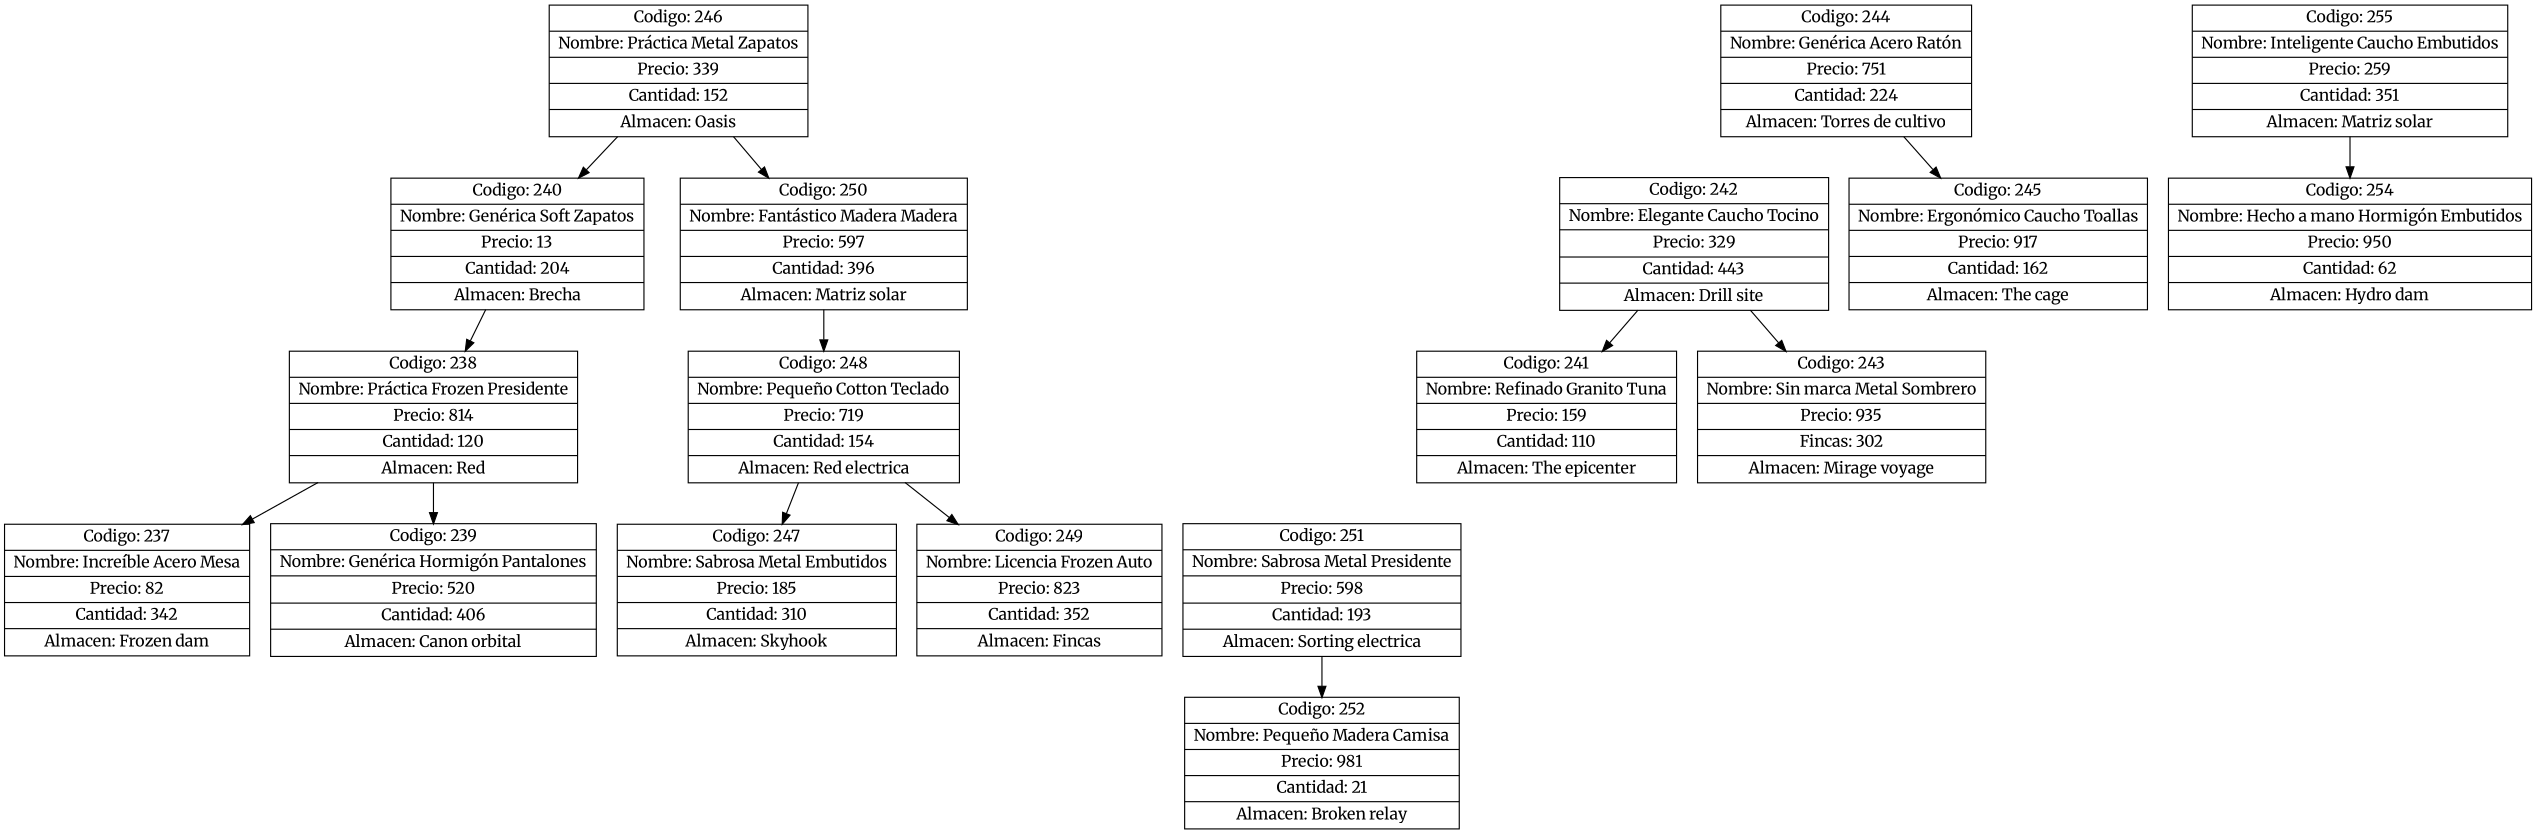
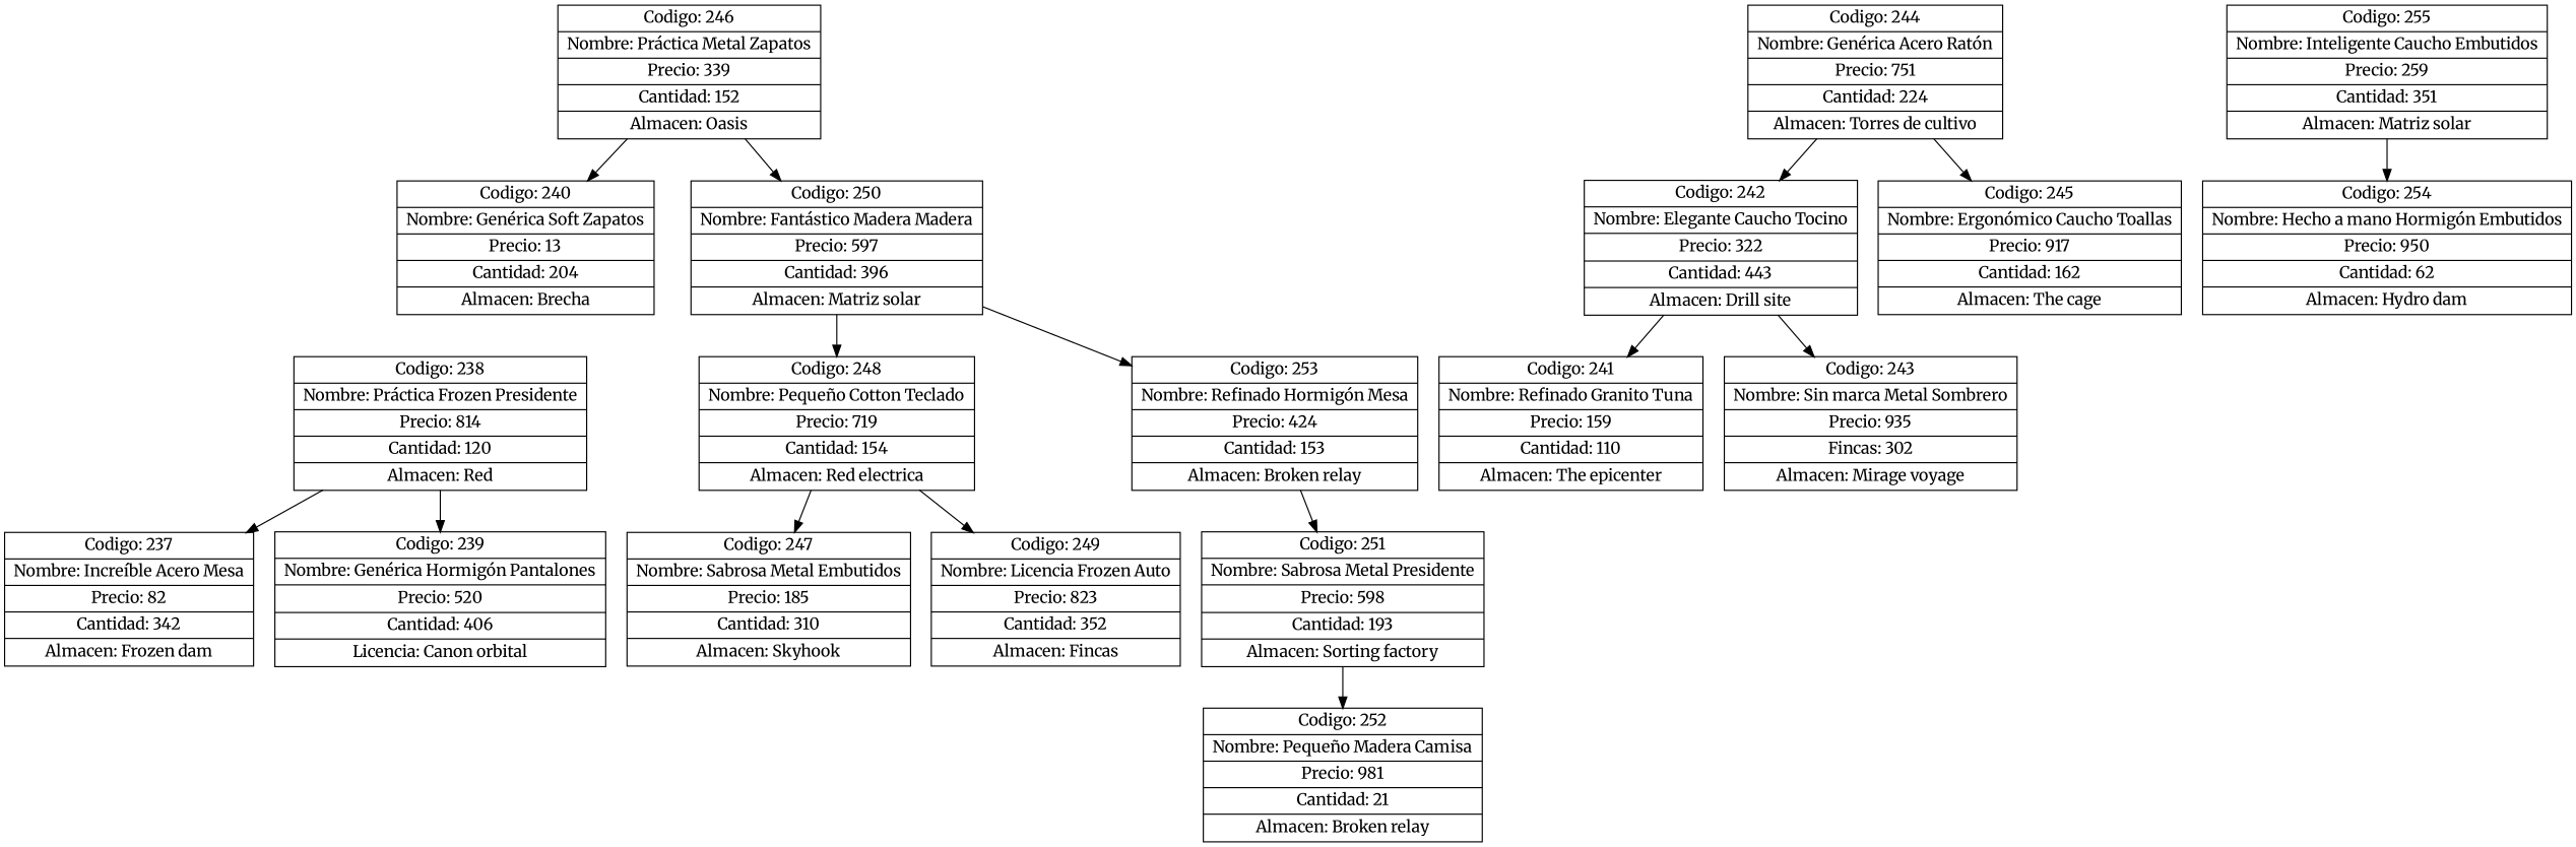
  digraph {
    fontname=Merriweather
    node [fontname=Merriweather shape=record]
    edge [fontname=Merriweather]
    n1 [label="{ Codigo: 246 | Nombre: Práctica Metal Zapatos | Precio: 339 | Cantidad: 152 | Almacen: Oasis}"]
    n2 [label="{ Codigo: 240 | Nombre: Genérica Soft Zapatos | Precio: 13 | Cantidad: 204 | Almacen: Brecha}"]
    n3 [label="{ Codigo: 250 | Nombre: Fantástico Madera Madera | Precio: 597 | Cantidad: 396 | Almacen: Matriz solar}"]
    n4 [label="{ Codigo: 238 | Nombre: Práctica Frozen Presidente | Precio: 814 | Cantidad: 120 | Almacen: Red}"]
    n5 [label="{ Codigo: 248 | Nombre: Pequeño Cotton Teclado | Precio: 719 | Cantidad: 154 | Almacen: Red electrica}"]
+   n6 [label="{ Codigo: 253 | Nombre: Refinado Hormigón Mesa | Precio: 424 | Cantidad: 153 | Almacen: Broken relay}"]
    n7 [label="{ Codigo: 237 | Nombre: Increíble Acero Mesa | Precio: 82 | Cantidad: 342 | Almacen: Frozen dam}"]
-   n8 [label="{ Codigo: 239 | Nombre: Genérica Hormigón Pantalones | Precio: 520 | Cantidad: 406 | Almacen: Canon orbital}"]
+   n8 [label="{ Codigo: 239 | Nombre: Genérica Hormigón Pantalones | Precio: 520 | Cantidad: 406 | Licencia: Canon orbital}"]
    n9 [label="{ Codigo: 244 | Nombre: Genérica Acero Ratón | Precio: 751 | Cantidad: 224 | Almacen: Torres de cultivo}"]
-   n10 [label="{ Codigo: 242 | Nombre: Elegante Caucho Tocino | Precio: 329 | Cantidad: 443 | Almacen: Drill site}"]
+   n10 [label="{ Codigo: 242 | Nombre: Elegante Caucho Tocino | Precio: 322 | Cantidad: 443 | Almacen: Drill site}"]
    n11 [label="{ Codigo: 245 | Nombre: Ergonómico Caucho Toallas | Precio: 917 | Cantidad: 162 | Almacen: The cage}"]
    n12 [label="{ Codigo: 241 | Nombre: Refinado Granito Tuna | Precio: 159 | Cantidad: 110 | Almacen: The epicenter}"]
    n13 [label="{ Codigo: 243 | Nombre: Sin marca Metal Sombrero | Precio: 935 | Fincas: 302 | Almacen: Mirage voyage}"]
    n14 [label="{ Codigo: 247 | Nombre: Sabrosa Metal Embutidos | Precio: 185 | Cantidad: 310 | Almacen: Skyhook}"]
    n15 [label="{ Codigo: 249 | Nombre: Licencia Frozen Auto | Precio: 823 | Cantidad: 352 | Almacen: Fincas}"]
-   n16 [label="{ Codigo: 251 | Nombre: Sabrosa Metal Presidente | Precio: 598 | Cantidad: 193 | Almacen: Sorting electrica}"]
+   n16 [label="{ Codigo: 251 | Nombre: Sabrosa Metal Presidente | Precio: 598 | Cantidad: 193 | Almacen: Sorting factory}"]
    n17 [label="{ Codigo: 252 | Nombre: Pequeño Madera Camisa | Precio: 981 | Cantidad: 21 | Almacen: Broken relay}"]
    n18 [label="{ Codigo: 255 | Nombre: Inteligente Caucho Embutidos | Precio: 259 | Cantidad: 351 | Almacen: Matriz solar}"]
    n19 [label="{ Codigo: 254 | Nombre: Hecho a mano Hormigón Embutidos | Precio: 950 | Cantidad: 62 | Almacen: Hydro dam}"]
    n1 -> n2
    n1 -> n3
-   n2 -> n4
    n3 -> n5
+   n3 -> n6
    n4 -> n7
    n4 -> n8
    n5 -> n14
    n5 -> n15
+   n6 -> n16
+   n9 -> n10
    n9 -> n11
    n10 -> n12
    n10 -> n13
    n16 -> n17
    n18 -> n19
  }
